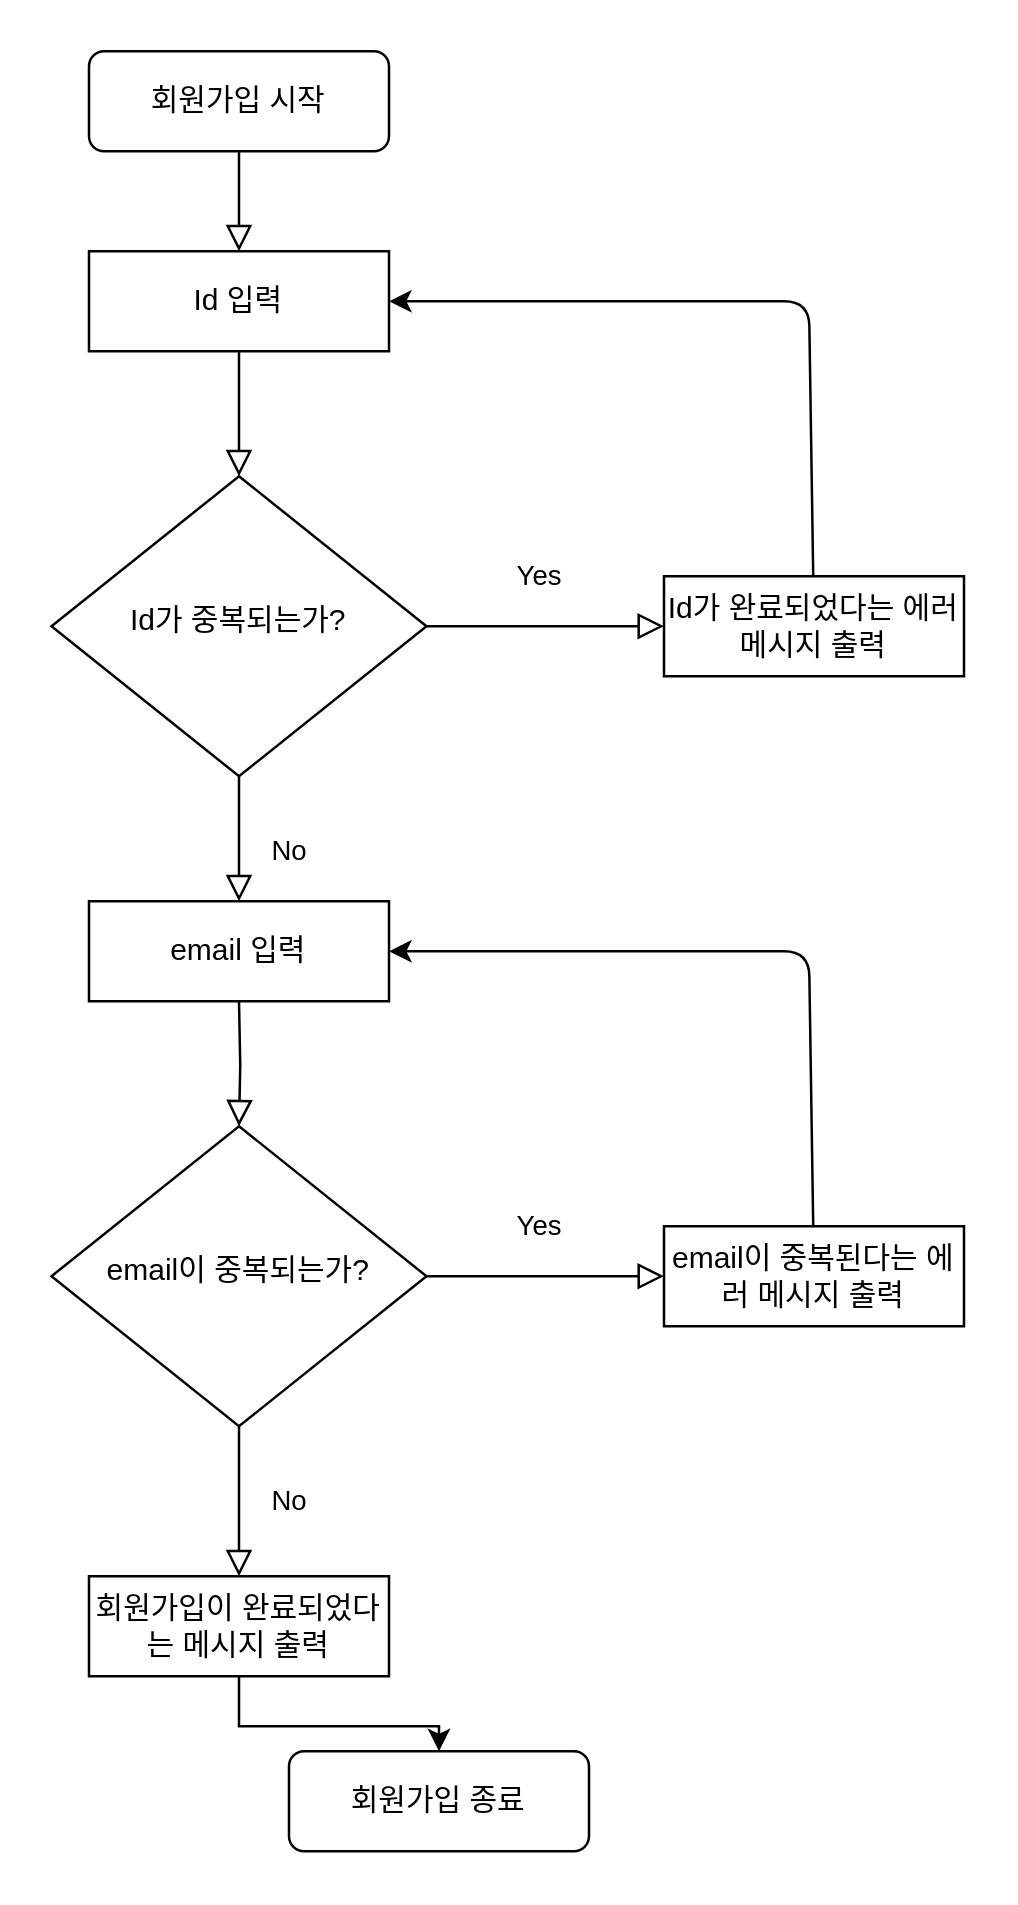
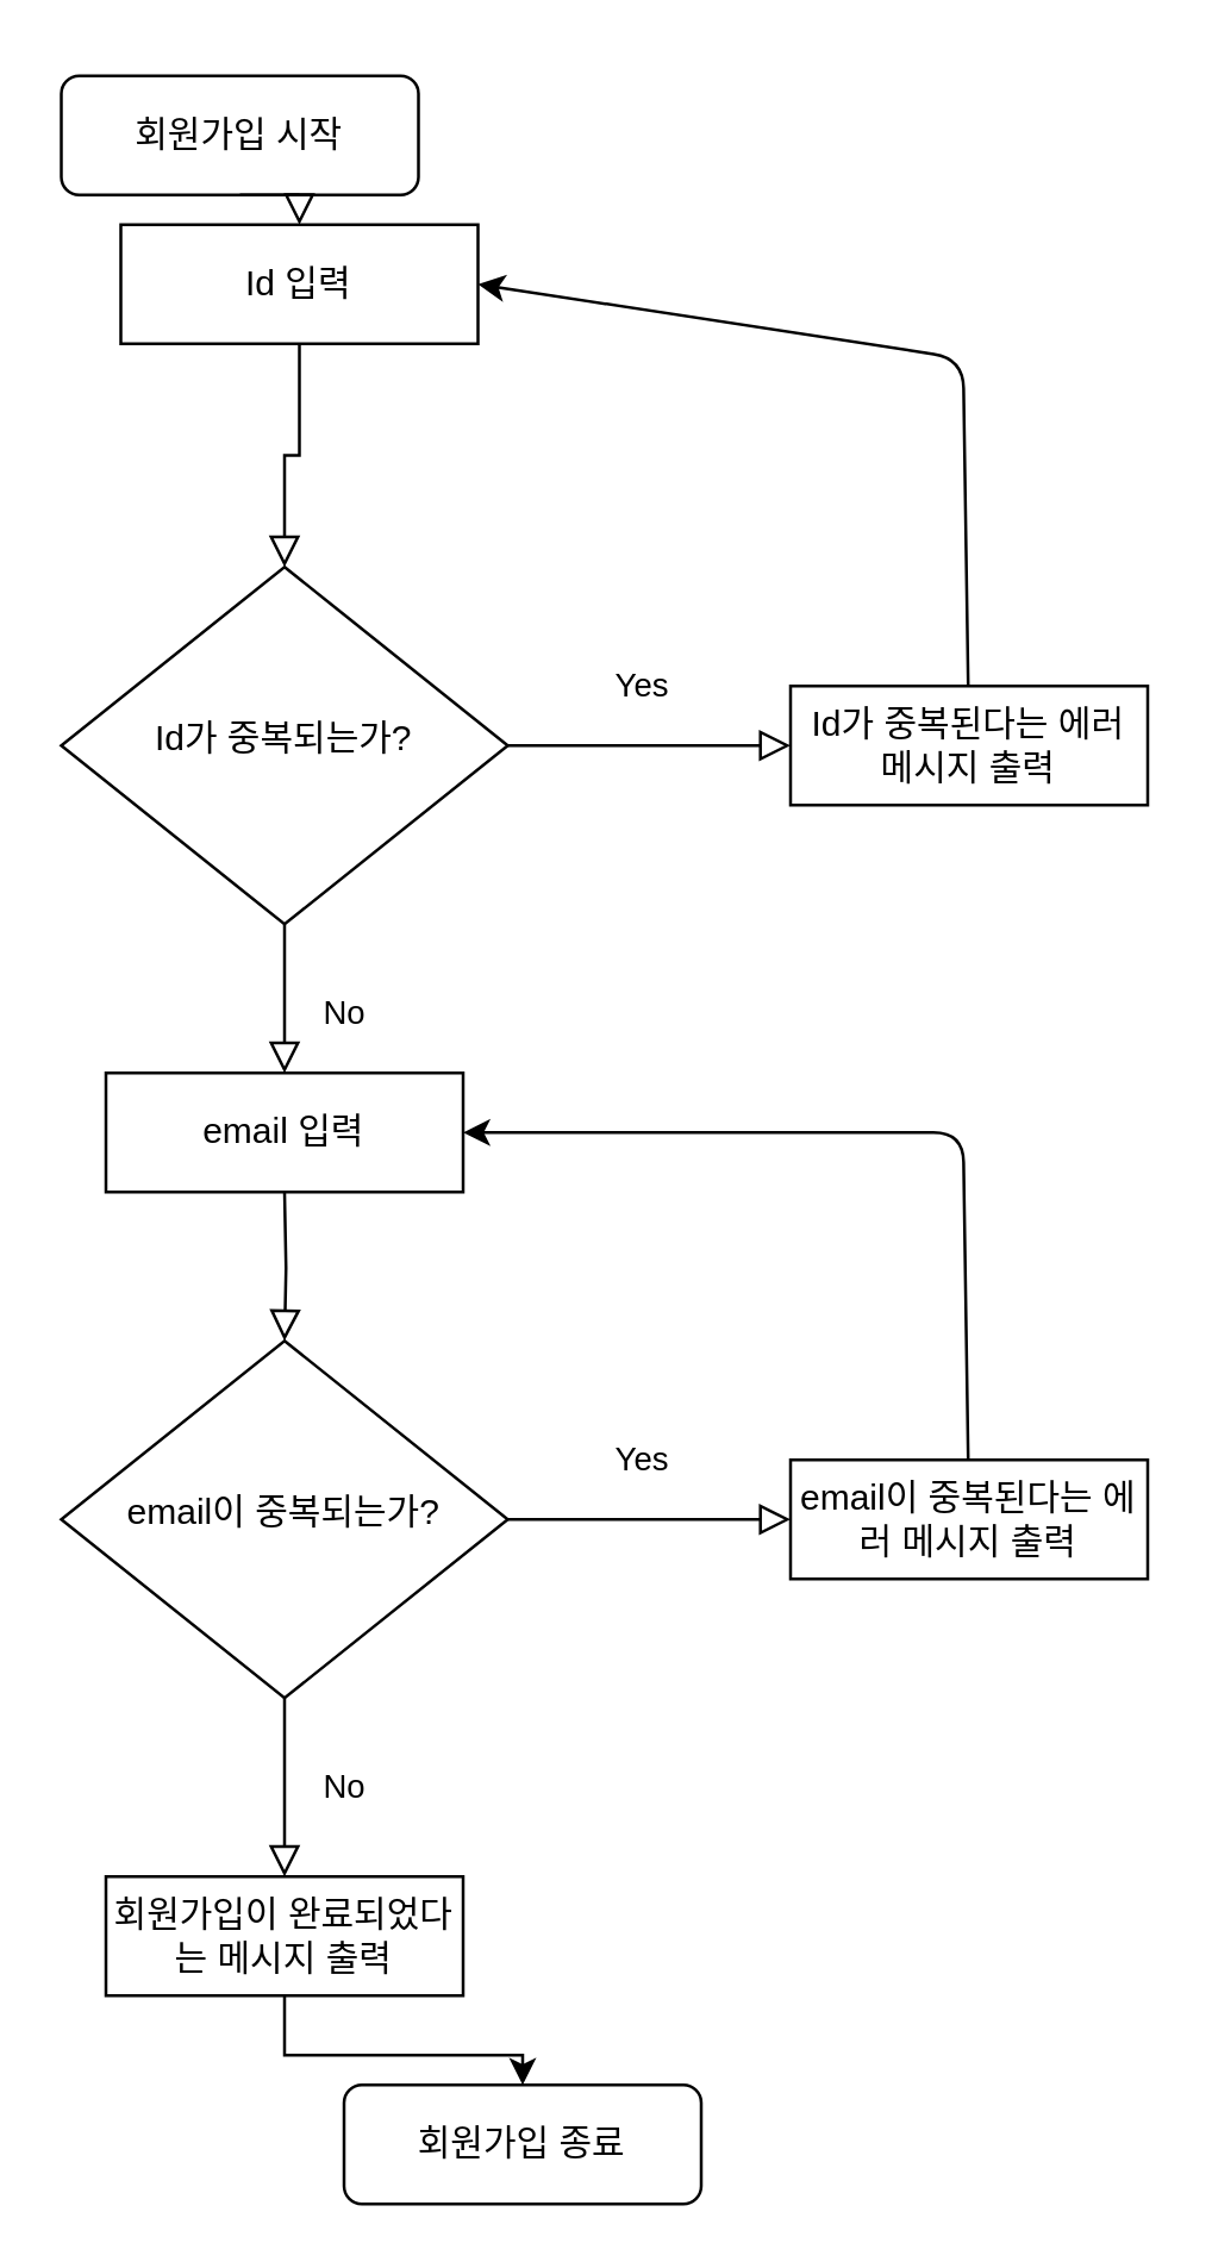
  <mxCell id="0" />
  <mxCell id="1" parent="0" />
  <mxCell id="2" value="" style="rounded=0;html=1;jettySize=auto;orthogonalLoop=1;fontSize=11;endArrow=block;endFill=0;endSize=8;strokeWidth=1;shadow=0;labelBackgroundColor=none;edgeStyle=orthogonalEdgeStyle;exitX=0.5;exitY=1;exitDx=0;exitDy=0;" parent="1" source="15" target="5" edge="1"><mxGeometry relative="1" as="geometry"><mxPoint x="95" y="140" as="sourcePoint" /></mxGeometry></mxCell>
  <mxCell id="3" value="Yes" style="rounded=0;html=1;jettySize=auto;orthogonalLoop=1;fontSize=11;endArrow=block;endFill=0;endSize=8;strokeWidth=1;shadow=0;labelBackgroundColor=none;edgeStyle=orthogonalEdgeStyle;entryX=0.5;entryY=0;entryDx=0;entryDy=0;" parent="1" source="5" edge="1"><mxGeometry x="-1" y="144" relative="1" as="geometry"><mxPoint x="-24" y="-80" as="offset" /><mxPoint x="95" y="360" as="targetPoint" /></mxGeometry></mxCell>
  <mxCell id="4" value="No" style="edgeStyle=orthogonalEdgeStyle;rounded=0;html=1;jettySize=auto;orthogonalLoop=1;fontSize=11;endArrow=block;endFill=0;endSize=8;strokeWidth=1;shadow=0;labelBackgroundColor=none;" parent="1" source="5" edge="1"><mxGeometry x="-1" y="-105" relative="1" as="geometry"><mxPoint x="-55" y="-15" as="offset" /><mxPoint x="265" y="250" as="targetPoint" /></mxGeometry></mxCell>
  <mxCell id="5" value="Id가 중복되는가?" style="rhombus;whiteSpace=wrap;html=1;shadow=0;fontFamily=Helvetica;fontSize=12;align=center;strokeWidth=1;spacing=6;spacingTop=-4;" parent="1" vertex="1"><mxGeometry x="20" y="190" width="150" height="120" as="geometry" /></mxCell>
- <mxCell id="6" value="회원가입 시작" style="rounded=1;whiteSpace=wrap;html=1;fontSize=12;glass=0;strokeWidth=1;shadow=0;" parent="1" vertex="1"><mxGeometry x="35" width="120" height="40" as="geometry" y="20" /></mxCell>
+ <mxCell id="6" value="회원가입 시작" style="rounded=1;whiteSpace=wrap;html=1;fontSize=12;glass=0;strokeWidth=1;shadow=0;" parent="1" vertex="1"><mxGeometry x="20" y="25" width="120" height="40" as="geometry" /></mxCell>
  <mxCell id="7" value="" style="rounded=0;html=1;jettySize=auto;orthogonalLoop=1;fontSize=11;endArrow=block;endFill=0;endSize=8;strokeWidth=1;shadow=0;labelBackgroundColor=none;edgeStyle=orthogonalEdgeStyle;exitX=0.5;exitY=1;exitDx=0;exitDy=0;entryX=0.5;entryY=0;entryDx=0;entryDy=0;" parent="1" source="6" target="15" edge="1"><mxGeometry relative="1" as="geometry"><mxPoint x="105" y="150" as="sourcePoint" /><mxPoint x="95" y="100" as="targetPoint" /></mxGeometry></mxCell>
  <mxCell id="8" value="" style="endArrow=classic;html=1;entryX=1;entryY=0.5;entryDx=0;entryDy=0;" parent="1" target="15" edge="1"><mxGeometry width="50" height="50" relative="1" as="geometry"><mxPoint x="324.692" y="230" as="sourcePoint" /><mxPoint x="155" y="120" as="targetPoint" /><Array as="points"><mxPoint x="323" y="120" /></Array></mxGeometry></mxCell>
  <mxCell id="9" value="" style="rounded=0;html=1;jettySize=auto;orthogonalLoop=1;fontSize=11;endArrow=block;endFill=0;endSize=8;strokeWidth=1;shadow=0;labelBackgroundColor=none;edgeStyle=orthogonalEdgeStyle;" parent="1" target="12" edge="1"><mxGeometry relative="1" as="geometry"><mxPoint x="95" y="400" as="sourcePoint" /></mxGeometry></mxCell>
  <mxCell id="10" value="Yes" style="rounded=0;html=1;jettySize=auto;orthogonalLoop=1;fontSize=11;endArrow=block;endFill=0;endSize=8;strokeWidth=1;shadow=0;labelBackgroundColor=none;edgeStyle=orthogonalEdgeStyle;entryX=0.5;entryY=0;entryDx=0;entryDy=0;" parent="1" source="12" edge="1"><mxGeometry x="-1" y="144" relative="1" as="geometry"><mxPoint x="-24" y="-80" as="offset" /><mxPoint x="95" y="630" as="targetPoint" /></mxGeometry></mxCell>
  <mxCell id="11" value="No" style="edgeStyle=orthogonalEdgeStyle;rounded=0;html=1;jettySize=auto;orthogonalLoop=1;fontSize=11;endArrow=block;endFill=0;endSize=8;strokeWidth=1;shadow=0;labelBackgroundColor=none;" parent="1" source="12" edge="1"><mxGeometry x="-1" y="-105" relative="1" as="geometry"><mxPoint x="-55" y="-15" as="offset" /><mxPoint x="265" y="510" as="targetPoint" /></mxGeometry></mxCell>
  <mxCell id="12" value="email이 중복되는가?" style="rhombus;whiteSpace=wrap;html=1;shadow=0;fontFamily=Helvetica;fontSize=12;align=center;strokeWidth=1;spacing=6;spacingTop=-4;" parent="1" vertex="1"><mxGeometry x="20" y="450" width="150" height="120" as="geometry" /></mxCell>
  <mxCell id="13" value="" style="endArrow=classic;html=1;entryX=1;entryY=0.5;entryDx=0;entryDy=0;" parent="1" edge="1"><mxGeometry width="50" height="50" relative="1" as="geometry"><mxPoint x="324.692" y="490" as="sourcePoint" /><mxPoint x="155" y="380" as="targetPoint" /><Array as="points"><mxPoint x="323" y="380" /></Array></mxGeometry></mxCell>
  <mxCell id="14" value="회원가입 종료" style="rounded=1;whiteSpace=wrap;html=1;fontSize=12;glass=0;strokeWidth=1;shadow=0;" parent="1" vertex="1"><mxGeometry x="115" y="700" width="120" height="40" as="geometry" /></mxCell>
- <mxCell id="15" value="Id 입력" style="rounded=0;whiteSpace=wrap;html=1;" parent="1" vertex="1"><mxGeometry x="35" y="100" width="120" height="40" as="geometry" /></mxCell>
- <mxCell id="16" value="Id가 완료되었다는 에러 메시지 출력" style="rounded=0;whiteSpace=wrap;html=1;" parent="1" vertex="1"><mxGeometry x="265" y="230" width="120" height="40" as="geometry" /></mxCell>
+ <mxCell id="15" value="Id 입력" style="rounded=0;whiteSpace=wrap;html=1;" parent="1" vertex="1"><mxGeometry x="40" y="75" width="120" height="40" as="geometry" /></mxCell>
+ <mxCell id="16" value="Id가 중복된다는 에러 메시지 출력" style="rounded=0;whiteSpace=wrap;html=1;" parent="1" vertex="1"><mxGeometry x="265" y="230" width="120" height="40" as="geometry" /></mxCell>
  <mxCell id="17" value="email 입력" style="rounded=0;whiteSpace=wrap;html=1;" parent="1" vertex="1"><mxGeometry x="35" y="360" width="120" height="40" as="geometry" /></mxCell>
  <mxCell id="18" value="email이 중복된다는 에러 메시지 출력" style="rounded=0;whiteSpace=wrap;html=1;" parent="1" vertex="1"><mxGeometry x="265" y="490" width="120" height="40" as="geometry" /></mxCell>
  <mxCell id="19" style="edgeStyle=orthogonalEdgeStyle;rounded=0;orthogonalLoop=1;jettySize=auto;html=1;exitX=0.5;exitY=1;exitDx=0;exitDy=0;entryX=0.5;entryY=0;entryDx=0;entryDy=0;" parent="1" source="20" target="14" edge="1"><mxGeometry relative="1" as="geometry" /></mxCell>
  <mxCell id="20" value="회원가입이 완료되었다는 메시지 출력" style="rounded=0;whiteSpace=wrap;html=1;" parent="1" vertex="1"><mxGeometry x="35" y="630" width="120" height="40" as="geometry" /></mxCell>
